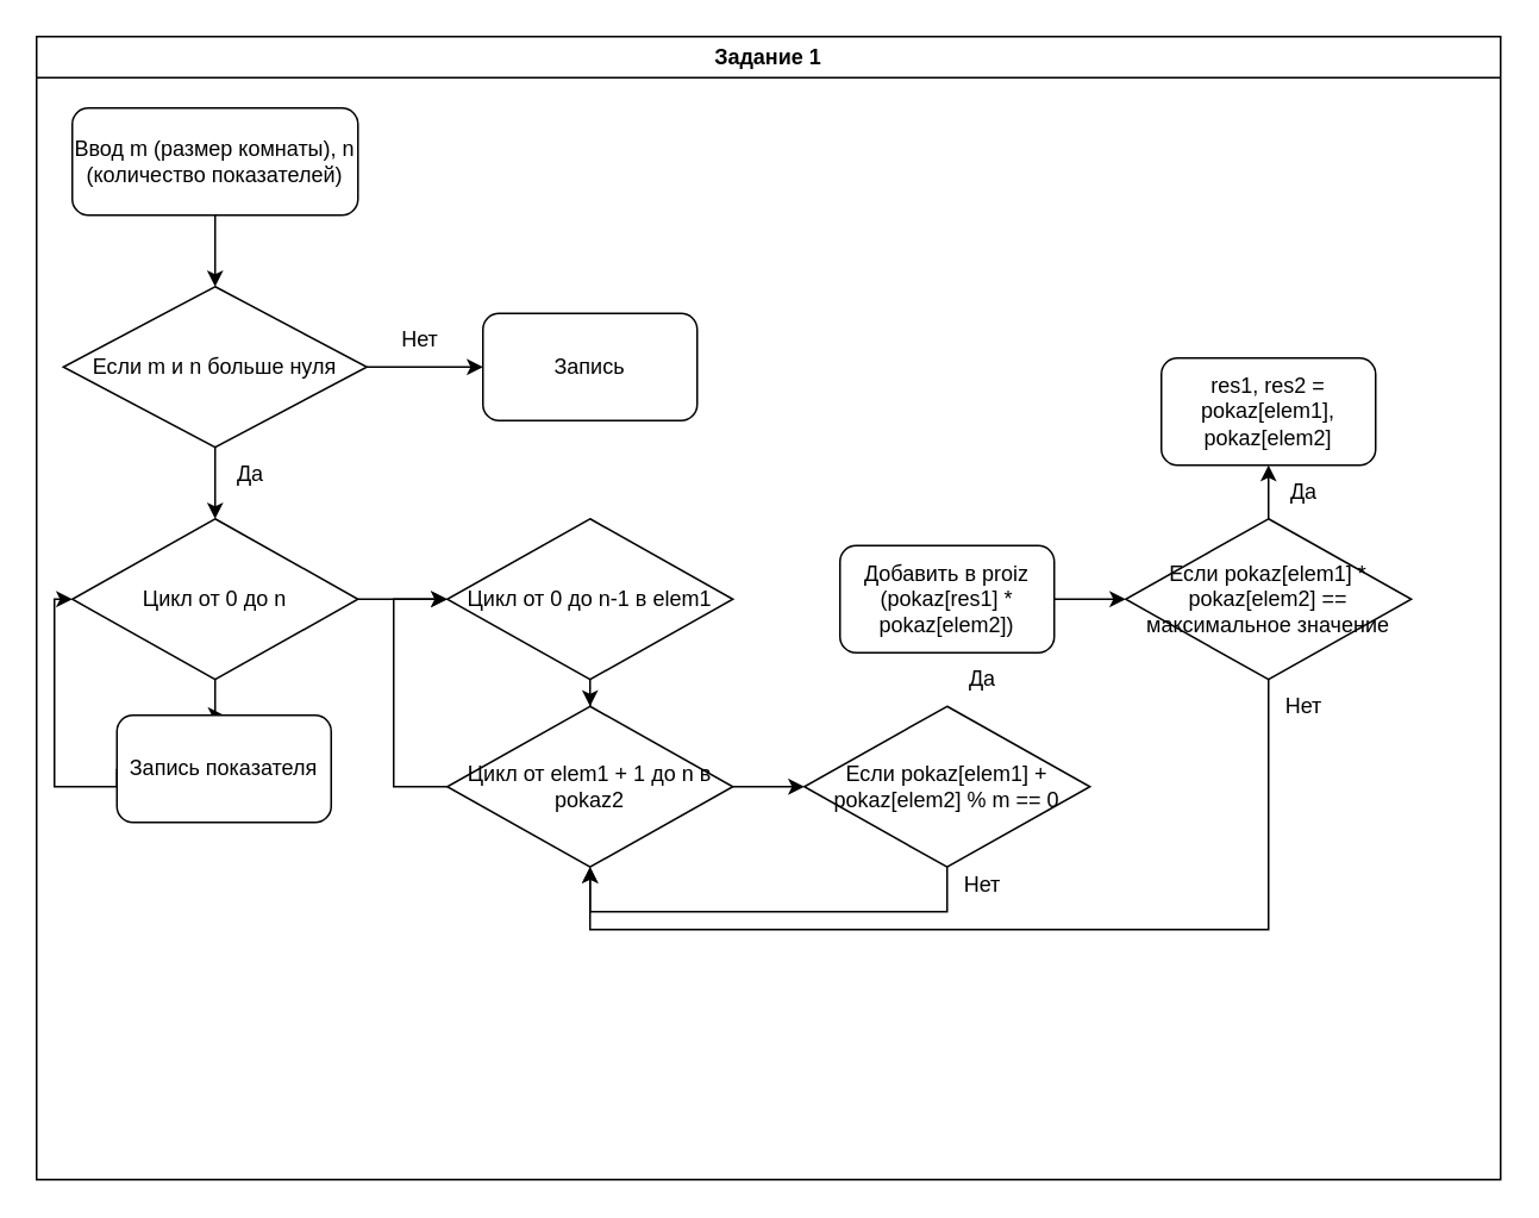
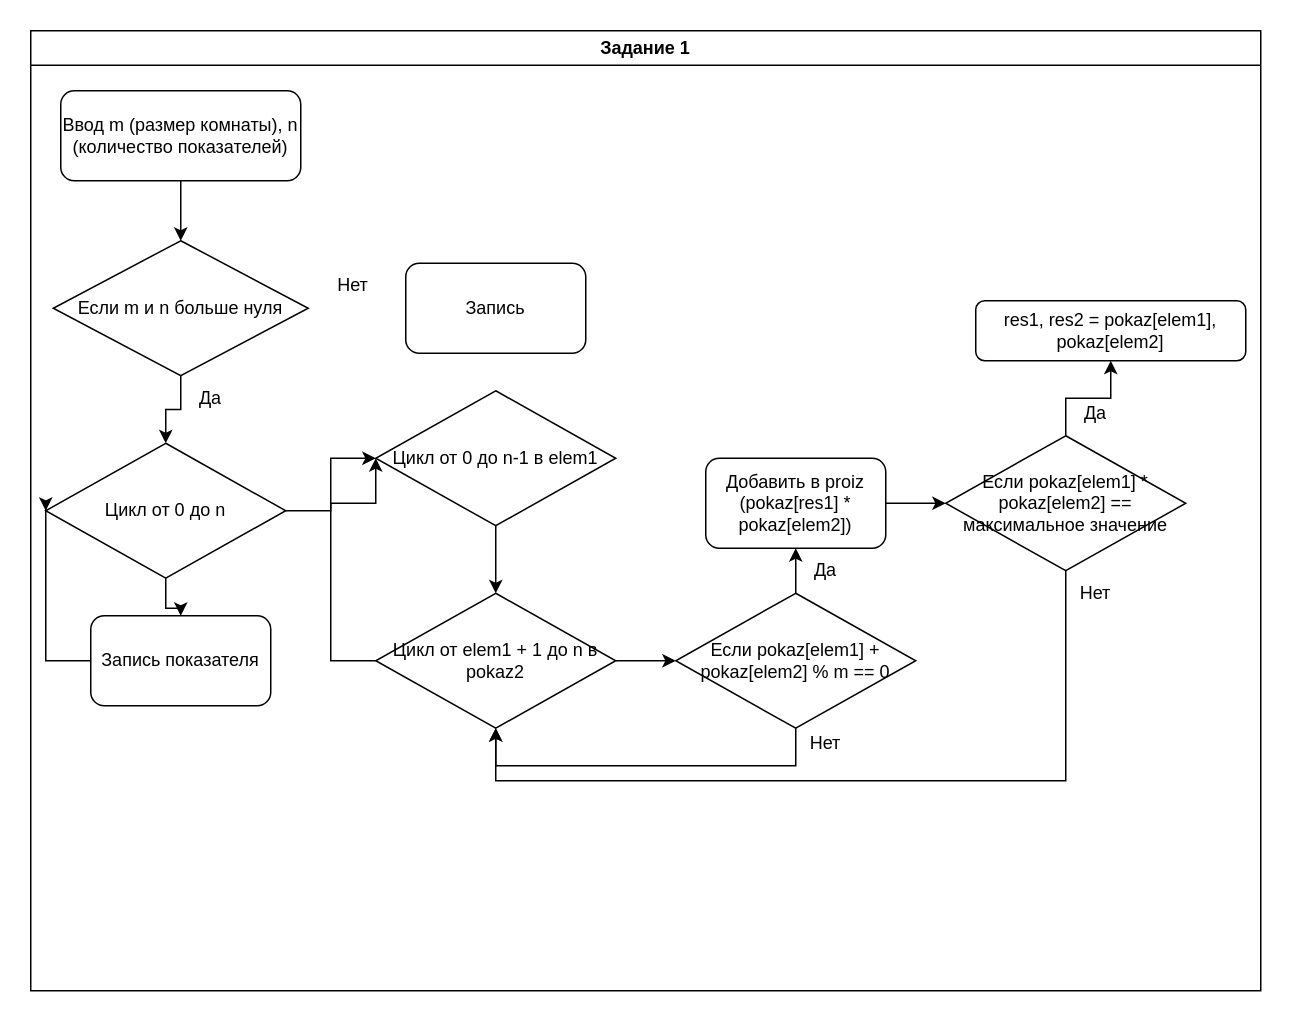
  <mxCell id="0" />
  <mxCell id="1" parent="0" />
  <mxCell id="2" value="Задание 1" style="swimlane;whiteSpace=wrap;html=1;" vertex="1" parent="1"><mxGeometry width="820" height="640" as="geometry" x="20" y="20" /></mxCell>
  <mxCell id="3" value="" style="edgeStyle=orthogonalEdgeStyle;rounded=0;orthogonalLoop=1;jettySize=auto;html=1;" edge="1" parent="2" source="4" target="7"><mxGeometry relative="1" as="geometry" /></mxCell>
  <mxCell id="4" value="Ввод m (размер комнаты), n (количество показателей)" style="rounded=1;whiteSpace=wrap;html=1;" vertex="1" parent="2"><mxGeometry x="20" y="40" width="160" height="60" as="geometry" /></mxCell>
- <mxCell id="5" value="" style="edgeStyle=orthogonalEdgeStyle;rounded=0;orthogonalLoop=1;jettySize=auto;html=1;" edge="1" parent="2" source="7" target="8"><mxGeometry relative="1" as="geometry" /></mxCell>
  <mxCell id="6" value="" style="edgeStyle=orthogonalEdgeStyle;rounded=0;orthogonalLoop=1;jettySize=auto;html=1;" edge="1" parent="2" source="7" target="11"><mxGeometry relative="1" as="geometry" /></mxCell>
  <mxCell id="7" value="Если m и n больше нуля" style="rhombus;whiteSpace=wrap;html=1;" vertex="1" parent="2"><mxGeometry x="15" y="140" width="170" height="90" as="geometry" /></mxCell>
  <mxCell id="8" value="Запись" style="rounded=1;whiteSpace=wrap;html=1;" vertex="1" parent="2"><mxGeometry x="250" y="155" width="120" height="60" as="geometry" /></mxCell>
  <mxCell id="9" value="" style="edgeStyle=orthogonalEdgeStyle;rounded=0;orthogonalLoop=1;jettySize=auto;html=1;" edge="1" parent="2" source="11" target="14"><mxGeometry relative="1" as="geometry" /></mxCell>
  <mxCell id="10" value="" style="edgeStyle=orthogonalEdgeStyle;rounded=0;orthogonalLoop=1;jettySize=auto;html=1;" edge="1" parent="2" source="11" target="17"><mxGeometry relative="1" as="geometry" /></mxCell>
- <mxCell id="11" value="Цикл от 0 до n" style="rhombus;whiteSpace=wrap;html=1;" vertex="1" parent="2"><mxGeometry x="20" y="270" width="160" height="90" as="geometry" /></mxCell>
+ <mxCell id="11" value="Цикл от 0 до n" style="rhombus;whiteSpace=wrap;html=1;" vertex="1" parent="2"><mxGeometry x="10" y="275" width="160" height="90" as="geometry" /></mxCell>
  <mxCell id="12" value="Нет" style="text;html=1;align=center;verticalAlign=middle;whiteSpace=wrap;rounded=0;" vertex="1" parent="2"><mxGeometry x="185" y="155" width="60" height="30" as="geometry" /></mxCell>
  <mxCell id="13" value="Да" style="text;html=1;align=center;verticalAlign=middle;whiteSpace=wrap;rounded=0;" vertex="1" parent="2"><mxGeometry x="90" y="230" width="60" height="30" as="geometry" /></mxCell>
- <mxCell id="14" value="Запись показателя" style="rounded=1;whiteSpace=wrap;html=1;" vertex="1" parent="2"><mxGeometry x="45" y="380" width="120" height="60" as="geometry" /></mxCell>
+ <mxCell id="14" value="Запись показателя" style="rounded=1;whiteSpace=wrap;html=1;" vertex="1" parent="2"><mxGeometry x="40" y="390" width="120" height="60" as="geometry" /></mxCell>
  <mxCell id="15" value="" style="endArrow=classic;html=1;rounded=0;exitX=0;exitY=0.5;exitDx=0;exitDy=0;entryX=0;entryY=0.5;entryDx=0;entryDy=0;edgeStyle=orthogonalEdgeStyle;" edge="1" parent="2" source="14" target="11"><mxGeometry width="50" height="50" relative="1" as="geometry"><mxPoint x="100" y="540" as="sourcePoint" /><mxPoint x="150" y="490" as="targetPoint" /><Array as="points"><mxPoint x="10" y="420" /><mxPoint x="10" y="315" /></Array></mxGeometry></mxCell>
  <mxCell id="16" value="" style="edgeStyle=orthogonalEdgeStyle;rounded=0;orthogonalLoop=1;jettySize=auto;html=1;" edge="1" parent="2" source="17" target="19"><mxGeometry relative="1" as="geometry" /></mxCell>
- <mxCell id="17" value="Цикл от 0 до n-1 в elem1" style="rhombus;whiteSpace=wrap;html=1;" vertex="1" parent="2"><mxGeometry x="230" y="270" width="160" height="90" as="geometry" /></mxCell>
+ <mxCell id="17" value="Цикл от 0 до n-1 в elem1" style="rhombus;whiteSpace=wrap;html=1;" vertex="1" parent="2"><mxGeometry x="230" y="240" width="160" height="90" as="geometry" /></mxCell>
  <mxCell id="18" value="" style="edgeStyle=orthogonalEdgeStyle;rounded=0;orthogonalLoop=1;jettySize=auto;html=1;" edge="1" parent="2" source="19" target="21"><mxGeometry relative="1" as="geometry" /></mxCell>
  <mxCell id="19" value="Цикл от&amp;nbsp;elem1 + 1 до n в pokaz2" style="rhombus;whiteSpace=wrap;html=1;" vertex="1" parent="2"><mxGeometry x="230" y="375" width="160" height="90" as="geometry" /></mxCell>
+ <mxCell id="20" value="" style="edgeStyle=orthogonalEdgeStyle;rounded=0;orthogonalLoop=1;jettySize=auto;html=1;" edge="1" parent="2" source="21" target="23"><mxGeometry relative="1" as="geometry" /></mxCell>
  <mxCell id="21" value="Если pokaz[elem1] + pokaz[elem2]&amp;nbsp;% m == 0" style="rhombus;whiteSpace=wrap;html=1;" vertex="1" parent="2"><mxGeometry x="430" y="375" width="160" height="90" as="geometry" /></mxCell>
  <mxCell id="22" value="" style="edgeStyle=orthogonalEdgeStyle;rounded=0;orthogonalLoop=1;jettySize=auto;html=1;" edge="1" parent="2" source="23" target="29"><mxGeometry relative="1" as="geometry" /></mxCell>
  <mxCell id="23" value="Добавить в&amp;nbsp;proiz (pokaz[res1] * pokaz[elem2])" style="rounded=1;whiteSpace=wrap;html=1;" vertex="1" parent="2"><mxGeometry x="450" y="285" width="120" height="60" as="geometry" /></mxCell>
  <mxCell id="24" value="Да" style="text;html=1;align=center;verticalAlign=middle;whiteSpace=wrap;rounded=0;" vertex="1" parent="2"><mxGeometry x="500" y="345" width="60" height="30" as="geometry" /></mxCell>
  <mxCell id="25" value="" style="endArrow=classic;html=1;rounded=0;exitX=0.5;exitY=1;exitDx=0;exitDy=0;entryX=0.5;entryY=1;entryDx=0;entryDy=0;edgeStyle=orthogonalEdgeStyle;" edge="1" parent="2" source="21" target="19"><mxGeometry width="50" height="50" relative="1" as="geometry"><mxPoint x="500" y="550" as="sourcePoint" /><mxPoint x="550" y="500" as="targetPoint" /><Array as="points"><mxPoint x="510" y="490" /><mxPoint x="310" y="490" /></Array></mxGeometry></mxCell>
  <mxCell id="26" value="Нет" style="text;html=1;align=center;verticalAlign=middle;whiteSpace=wrap;rounded=0;" vertex="1" parent="2"><mxGeometry x="500" y="460" width="60" height="30" as="geometry" /></mxCell>
  <mxCell id="27" value="" style="edgeStyle=orthogonalEdgeStyle;rounded=0;orthogonalLoop=1;jettySize=auto;html=1;entryX=0.5;entryY=1;entryDx=0;entryDy=0;" edge="1" parent="2" source="29" target="19"><mxGeometry relative="1" as="geometry"><mxPoint x="690" y="390" as="targetPoint" /><Array as="points"><mxPoint x="690" y="500" /><mxPoint x="310" y="500" /></Array></mxGeometry></mxCell>
  <mxCell id="28" value="" style="edgeStyle=orthogonalEdgeStyle;rounded=0;orthogonalLoop=1;jettySize=auto;html=1;" edge="1" parent="2" source="29" target="31"><mxGeometry relative="1" as="geometry" /></mxCell>
  <mxCell id="29" value="Если&amp;nbsp;pokaz[elem1] * pokaz[elem2] == максимальное значение" style="rhombus;whiteSpace=wrap;html=1;" vertex="1" parent="2"><mxGeometry x="610" y="270" width="160" height="90" as="geometry" /></mxCell>
  <mxCell id="30" value="" style="endArrow=classic;html=1;rounded=0;exitX=0;exitY=0.5;exitDx=0;exitDy=0;entryX=0;entryY=0.5;entryDx=0;entryDy=0;edgeStyle=orthogonalEdgeStyle;" edge="1" parent="2" source="19" target="17"><mxGeometry width="50" height="50" relative="1" as="geometry"><mxPoint x="200" y="550" as="sourcePoint" /><mxPoint x="250" y="500" as="targetPoint" /><Array as="points"><mxPoint x="200" y="420" /><mxPoint x="200" y="315" /></Array></mxGeometry></mxCell>
- <mxCell id="31" value="res1, res2 = pokaz[elem1], pokaz[elem2]" style="rounded=1;whiteSpace=wrap;html=1;" vertex="1" parent="2"><mxGeometry x="630" y="180" width="120" height="60" as="geometry" /></mxCell>
+ <mxCell id="31" value="res1, res2 = pokaz[elem1], pokaz[elem2]" style="rounded=1;whiteSpace=wrap;html=1;" vertex="1" parent="2"><mxGeometry x="630" y="180" width="180" height="40" as="geometry" /></mxCell>
  <mxCell id="32" value="Нет" style="text;html=1;align=center;verticalAlign=middle;whiteSpace=wrap;rounded=0;" vertex="1" parent="2"><mxGeometry x="680" y="360" width="60" height="30" as="geometry" /></mxCell>
  <mxCell id="33" value="Да" style="text;html=1;align=center;verticalAlign=middle;whiteSpace=wrap;rounded=0;" vertex="1" parent="2"><mxGeometry x="680" y="240" width="60" height="30" as="geometry" /></mxCell>
